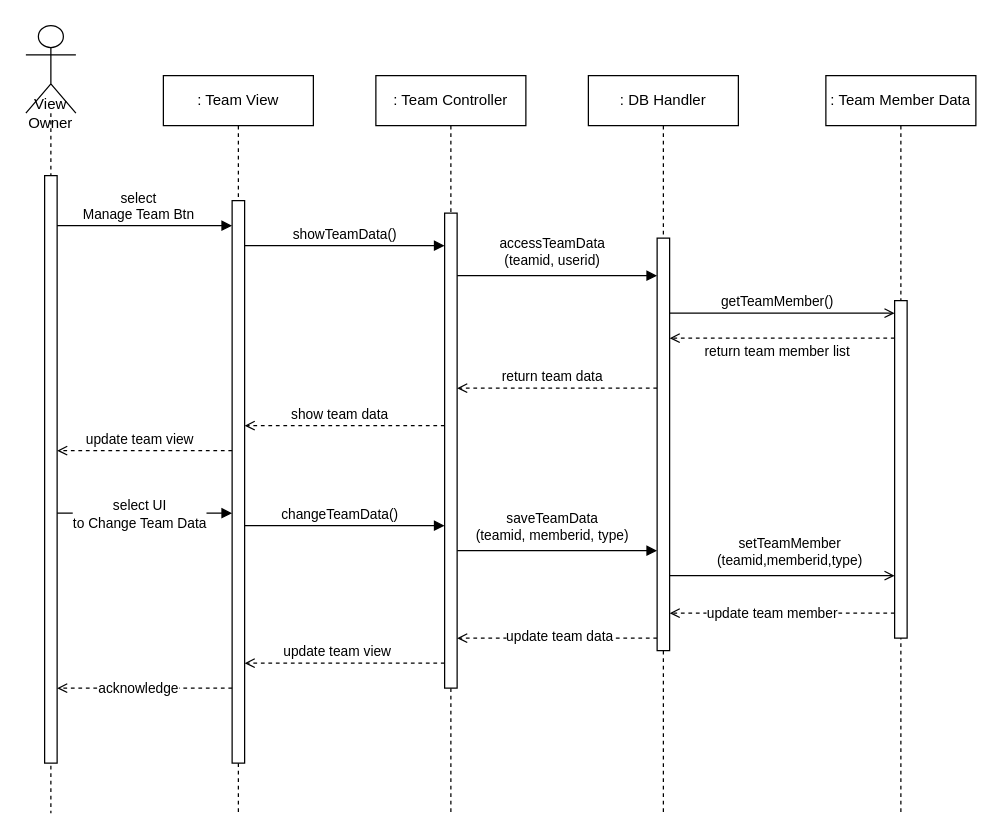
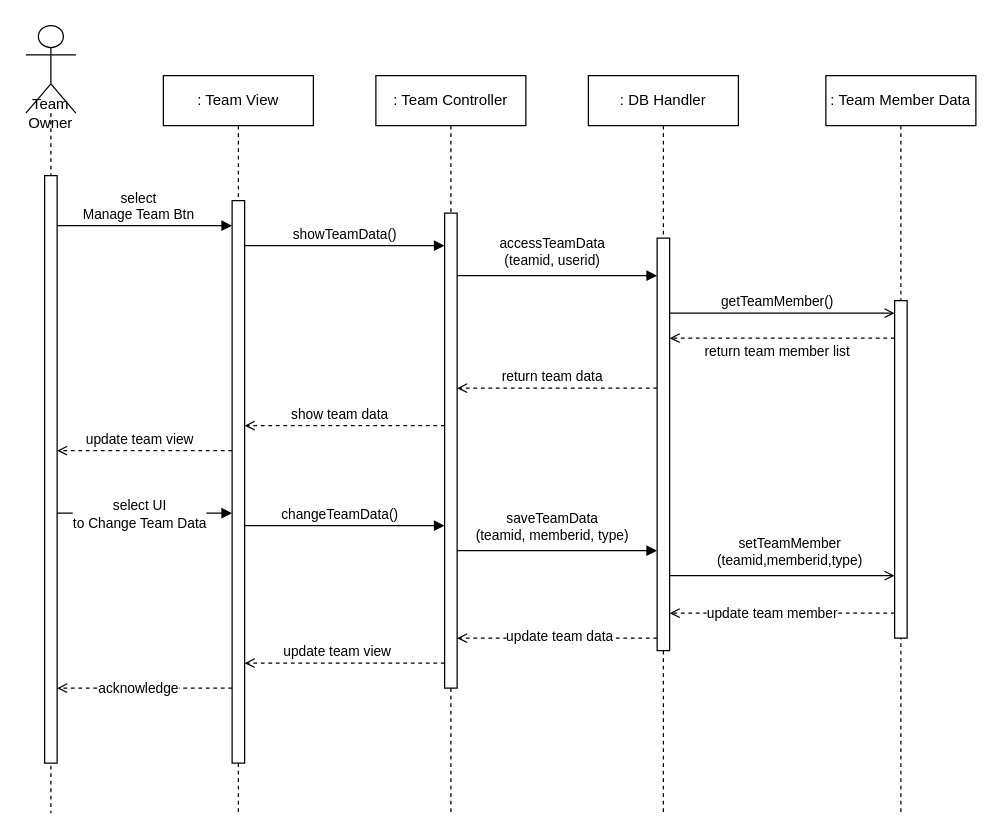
  <mxCell id="0" />
  <mxCell id="1" parent="0" />
  <mxCell id="2" value=": Team View" style="shape=umlLifeline;perimeter=lifelinePerimeter;whiteSpace=wrap;html=1;container=1;collapsible=0;recursiveResize=0;outlineConnect=0;" parent="1" vertex="1"><mxGeometry x="130" y="60" width="120" height="590" as="geometry" /></mxCell>
  <mxCell id="3" value="" style="html=1;points=[];perimeter=orthogonalPerimeter;" parent="2" vertex="1"><mxGeometry x="55" y="100" width="10" height="450" as="geometry" /></mxCell>
  <mxCell id="4" value=": Team Controller" style="shape=umlLifeline;perimeter=lifelinePerimeter;whiteSpace=wrap;html=1;container=1;collapsible=0;recursiveResize=0;outlineConnect=0;" parent="1" vertex="1"><mxGeometry x="300" y="60" width="120" height="590" as="geometry" /></mxCell>
  <mxCell id="5" value=": Team Member Data" style="shape=umlLifeline;perimeter=lifelinePerimeter;whiteSpace=wrap;html=1;container=1;collapsible=0;recursiveResize=0;outlineConnect=0;" parent="1" vertex="1"><mxGeometry x="660" y="60" width="120" height="590" as="geometry" /></mxCell>
  <mxCell id="6" value=": DB Handler" style="shape=umlLifeline;perimeter=lifelinePerimeter;whiteSpace=wrap;html=1;container=1;collapsible=0;recursiveResize=0;outlineConnect=0;" parent="1" vertex="1"><mxGeometry x="470" y="60" width="120" height="590" as="geometry" /></mxCell>
  <mxCell id="7" value="" style="shape=umlLifeline;participant=umlActor;perimeter=lifelinePerimeter;whiteSpace=wrap;html=1;container=1;collapsible=0;recursiveResize=0;verticalAlign=top;spacingTop=36;outlineConnect=0;size=70;" parent="1" vertex="1"><mxGeometry x="20" y="20" width="40" height="630" as="geometry" /></mxCell>
  <mxCell id="8" value="" style="html=1;points=[];perimeter=orthogonalPerimeter;" parent="7" vertex="1"><mxGeometry x="15" y="120" width="10" height="470" as="geometry" /></mxCell>
- <mxCell id="9" value="View&lt;br&gt;Owner" style="text;html=1;strokeColor=none;fillColor=none;align=center;verticalAlign=middle;whiteSpace=wrap;rounded=0;" parent="7" vertex="1"><mxGeometry y="60" width="40" height="20" as="geometry" /></mxCell>
+ <mxCell id="9" value="Team&lt;br&gt;Owner" style="text;html=1;strokeColor=none;fillColor=none;align=center;verticalAlign=middle;whiteSpace=wrap;rounded=0;" parent="7" vertex="1"><mxGeometry y="60" width="40" height="20" as="geometry" /></mxCell>
  <mxCell id="10" value="select&lt;br&gt;Manage Team Btn&lt;br&gt;&lt;div&gt;&lt;/div&gt;" style="html=1;verticalAlign=bottom;endArrow=block;rounded=0;edgeStyle=orthogonalEdgeStyle;endFill=1;align=center;" parent="1" source="8" target="3" edge="1"><mxGeometry x="-0.071" width="80" relative="1" as="geometry"><mxPoint x="45" y="203" as="sourcePoint" /><mxPoint x="150" y="220" as="targetPoint" /><Array as="points"><mxPoint x="70" y="180" /><mxPoint x="70" y="180" /></Array><mxPoint as="offset" /></mxGeometry></mxCell>
  <mxCell id="11" value="" style="edgeStyle=orthogonalEdgeStyle;rounded=0;orthogonalLoop=1;jettySize=auto;html=1;endArrow=block;endFill=1;" parent="1" source="19" target="27" edge="1"><mxGeometry relative="1" as="geometry"><mxPoint x="500" y="240" as="targetPoint" /><Array as="points"><mxPoint x="480" y="220" /><mxPoint x="480" y="220" /></Array></mxGeometry></mxCell>
  <mxCell id="12" value="accessTeamData&lt;br&gt;(teamid, userid)" style="edgeLabel;html=1;align=center;verticalAlign=middle;resizable=0;points=[];" parent="11" vertex="1" connectable="0"><mxGeometry x="-0.237" y="-1" relative="1" as="geometry"><mxPoint x="14" y="-21" as="offset" /></mxGeometry></mxCell>
  <mxCell id="13" style="edgeStyle=orthogonalEdgeStyle;rounded=0;orthogonalLoop=1;jettySize=auto;html=1;dashed=1;endArrow=open;endFill=0;" parent="1" source="19" target="3" edge="1"><mxGeometry relative="1" as="geometry"><Array as="points"><mxPoint x="290" y="340" /><mxPoint x="290" y="340" /></Array></mxGeometry></mxCell>
  <mxCell id="14" value="show team data" style="edgeLabel;html=1;align=center;verticalAlign=middle;resizable=0;points=[];" parent="13" vertex="1" connectable="0"><mxGeometry x="0.125" y="-2" relative="1" as="geometry"><mxPoint x="5" y="-8" as="offset" /></mxGeometry></mxCell>
  <mxCell id="15" style="edgeStyle=orthogonalEdgeStyle;rounded=0;orthogonalLoop=1;jettySize=auto;html=1;endArrow=block;endFill=1;" parent="1" source="19" target="27" edge="1"><mxGeometry relative="1" as="geometry"><Array as="points"><mxPoint x="480" y="440" /><mxPoint x="480" y="440" /></Array></mxGeometry></mxCell>
  <mxCell id="16" value="saveTeamData&lt;br&gt;(teamid, memberid, type)" style="edgeLabel;html=1;align=center;verticalAlign=middle;resizable=0;points=[];" parent="15" vertex="1" connectable="0"><mxGeometry y="2" relative="1" as="geometry"><mxPoint x="-5" y="-18" as="offset" /></mxGeometry></mxCell>
  <mxCell id="17" style="edgeStyle=orthogonalEdgeStyle;rounded=0;orthogonalLoop=1;jettySize=auto;html=1;dashed=1;endArrow=open;endFill=0;" parent="1" source="19" target="3" edge="1"><mxGeometry relative="1" as="geometry"><Array as="points"><mxPoint x="270" y="530" /><mxPoint x="270" y="530" /></Array></mxGeometry></mxCell>
  <mxCell id="18" value="update team view" style="edgeLabel;html=1;align=center;verticalAlign=middle;resizable=0;points=[];" parent="17" vertex="1" connectable="0"><mxGeometry x="0.087" y="2" relative="1" as="geometry"><mxPoint y="-12" as="offset" /></mxGeometry></mxCell>
  <mxCell id="19" value="" style="html=1;points=[];perimeter=orthogonalPerimeter;" parent="1" vertex="1"><mxGeometry x="355" y="170" width="10" height="380" as="geometry" /></mxCell>
  <mxCell id="20" value="showTeamData()" style="html=1;verticalAlign=bottom;endArrow=block;endFill=1;" parent="1" edge="1"><mxGeometry width="80" relative="1" as="geometry"><mxPoint x="195" y="196" as="sourcePoint" /><mxPoint x="355" y="196" as="targetPoint" /><Array as="points"><mxPoint x="220" y="196" /></Array></mxGeometry></mxCell>
  <mxCell id="21" style="edgeStyle=orthogonalEdgeStyle;rounded=0;orthogonalLoop=1;jettySize=auto;html=1;dashed=1;endArrow=open;endFill=0;" parent="1" source="27" target="19" edge="1"><mxGeometry relative="1" as="geometry"><Array as="points"><mxPoint x="440" y="310" /><mxPoint x="440" y="310" /></Array></mxGeometry></mxCell>
  <mxCell id="22" value="return team data" style="edgeLabel;html=1;align=center;verticalAlign=middle;resizable=0;points=[];" parent="21" vertex="1" connectable="0"><mxGeometry x="0.062" y="3" relative="1" as="geometry"><mxPoint y="-13" as="offset" /></mxGeometry></mxCell>
  <mxCell id="23" style="edgeStyle=orthogonalEdgeStyle;rounded=0;orthogonalLoop=1;jettySize=auto;html=1;dashed=1;endArrow=open;endFill=0;" parent="1" source="27" target="19" edge="1"><mxGeometry relative="1" as="geometry"><Array as="points"><mxPoint x="400" y="510" /><mxPoint x="400" y="510" /></Array></mxGeometry></mxCell>
  <mxCell id="24" value="update team data" style="edgeLabel;html=1;align=center;verticalAlign=middle;resizable=0;points=[];" parent="23" vertex="1" connectable="0"><mxGeometry x="-0.013" y="-2" relative="1" as="geometry"><mxPoint as="offset" /></mxGeometry></mxCell>
  <mxCell id="25" style="edgeStyle=orthogonalEdgeStyle;rounded=0;orthogonalLoop=1;jettySize=auto;html=1;endArrow=open;endFill=0;" parent="1" source="27" target="33" edge="1"><mxGeometry relative="1" as="geometry"><Array as="points"><mxPoint x="630" y="460" /><mxPoint x="630" y="460" /></Array></mxGeometry></mxCell>
  <mxCell id="26" value="setTeamMember&lt;br&gt;(teamid,memberid,type)" style="edgeLabel;html=1;align=center;verticalAlign=middle;resizable=0;points=[];" parent="25" vertex="1" connectable="0"><mxGeometry x="-0.167" y="4" relative="1" as="geometry"><mxPoint x="20" y="-16" as="offset" /></mxGeometry></mxCell>
  <mxCell id="27" value="" style="html=1;points=[];perimeter=orthogonalPerimeter;" parent="1" vertex="1"><mxGeometry x="525" y="190" width="10" height="330" as="geometry" /></mxCell>
  <mxCell id="28" style="edgeStyle=orthogonalEdgeStyle;rounded=0;orthogonalLoop=1;jettySize=auto;html=1;endArrow=open;endFill=0;" parent="1" source="27" target="33" edge="1"><mxGeometry relative="1" as="geometry"><mxPoint x="695" y="250" as="sourcePoint" /><Array as="points"><mxPoint x="630" y="250" /><mxPoint x="630" y="250" /></Array></mxGeometry></mxCell>
  <mxCell id="29" value="getTeamMember()" style="edgeLabel;html=1;align=center;verticalAlign=middle;resizable=0;points=[];" parent="28" vertex="1" connectable="0"><mxGeometry x="-0.167" y="4" relative="1" as="geometry"><mxPoint x="10" y="-6" as="offset" /></mxGeometry></mxCell>
  <mxCell id="30" style="edgeStyle=orthogonalEdgeStyle;rounded=0;orthogonalLoop=1;jettySize=auto;html=1;dashed=1;endArrow=open;endFill=0;" parent="1" source="33" target="27" edge="1"><mxGeometry relative="1" as="geometry"><mxPoint x="695" y="270" as="targetPoint" /><Array as="points"><mxPoint x="660" y="270" /><mxPoint x="660" y="270" /></Array></mxGeometry></mxCell>
  <mxCell id="31" value="return team member list" style="edgeLabel;html=1;align=center;verticalAlign=middle;resizable=0;points=[];" parent="30" vertex="1" connectable="0"><mxGeometry x="-0.022" relative="1" as="geometry"><mxPoint x="-7" y="10" as="offset" /></mxGeometry></mxCell>
  <mxCell id="32" value="update team member" style="edgeStyle=orthogonalEdgeStyle;rounded=0;orthogonalLoop=1;jettySize=auto;html=1;dashed=1;endArrow=open;endFill=0;" parent="1" source="33" target="27" edge="1"><mxGeometry x="0.088" relative="1" as="geometry"><Array as="points"><mxPoint x="670" y="490" /><mxPoint x="670" y="490" /></Array><mxPoint as="offset" /></mxGeometry></mxCell>
  <mxCell id="33" value="" style="html=1;points=[];perimeter=orthogonalPerimeter;" parent="1" vertex="1"><mxGeometry x="715" y="240" width="10" height="270" as="geometry" /></mxCell>
  <mxCell id="34" style="edgeStyle=orthogonalEdgeStyle;rounded=0;orthogonalLoop=1;jettySize=auto;html=1;dashed=1;endArrow=open;endFill=0;" parent="1" source="3" target="8" edge="1"><mxGeometry relative="1" as="geometry"><Array as="points"><mxPoint x="100" y="360" /><mxPoint x="100" y="360" /></Array></mxGeometry></mxCell>
  <mxCell id="35" value="update team view" style="edgeLabel;html=1;align=center;verticalAlign=middle;resizable=0;points=[];" parent="34" vertex="1" connectable="0"><mxGeometry x="0.186" y="-4" relative="1" as="geometry"><mxPoint x="8" y="-6" as="offset" /></mxGeometry></mxCell>
  <mxCell id="36" style="edgeStyle=orthogonalEdgeStyle;rounded=0;orthogonalLoop=1;jettySize=auto;html=1;endArrow=block;endFill=1;" parent="1" source="8" target="3" edge="1"><mxGeometry relative="1" as="geometry"><Array as="points"><mxPoint x="140" y="410" /><mxPoint x="140" y="410" /></Array></mxGeometry></mxCell>
  <mxCell id="37" value="select UI&lt;br&gt;to Change Team Data" style="edgeLabel;html=1;align=center;verticalAlign=middle;resizable=0;points=[];" parent="36" vertex="1" connectable="0"><mxGeometry x="-0.143" relative="1" as="geometry"><mxPoint x="5" as="offset" /></mxGeometry></mxCell>
  <mxCell id="38" style="edgeStyle=orthogonalEdgeStyle;rounded=0;orthogonalLoop=1;jettySize=auto;html=1;endArrow=block;endFill=1;" parent="1" source="3" target="19" edge="1"><mxGeometry relative="1" as="geometry"><mxPoint x="290" y="440" as="targetPoint" /><Array as="points"><mxPoint x="270" y="420" /><mxPoint x="270" y="420" /></Array></mxGeometry></mxCell>
  <mxCell id="39" value="changeTeamData()" style="edgeLabel;html=1;align=center;verticalAlign=middle;resizable=0;points=[];" parent="38" vertex="1" connectable="0"><mxGeometry x="-0.025" relative="1" as="geometry"><mxPoint x="-3" y="-10" as="offset" /></mxGeometry></mxCell>
  <mxCell id="40" value="acknowledge" style="edgeStyle=orthogonalEdgeStyle;rounded=0;orthogonalLoop=1;jettySize=auto;html=1;dashed=1;endArrow=open;endFill=0;" parent="1" source="3" target="8" edge="1"><mxGeometry x="0.071" relative="1" as="geometry"><Array as="points"><mxPoint x="120" y="550" /><mxPoint x="120" y="550" /></Array><mxPoint as="offset" /></mxGeometry></mxCell>
